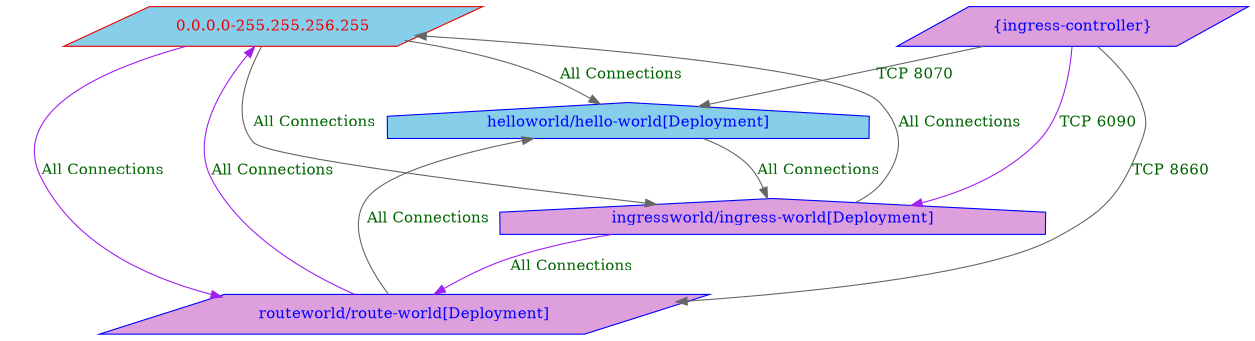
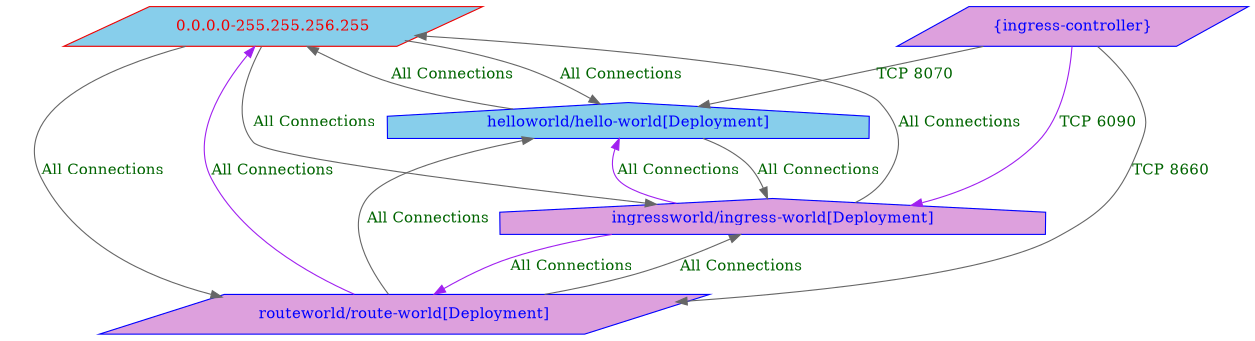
  digraph {
    node [color=blue fillcolor=plum fontcolor=blue shape=parallelogram style=filled]
    edge [color=gray40 fontcolor=darkgreen]
    n1 [color=red2 fillcolor=skyblue fontcolor=red2 label="0.0.0.0-255.255.256.255"]
    n2 [fillcolor=skyblue label="helloworld/hello-world[Deployment]" shape=house]
    n3 [label="ingressworld/ingress-world[Deployment]" shape=house]
    n4 [label="routeworld/route-world[Deployment]"]
    n5 [label="{ingress-controller}"]
    n1 -> n2 [label="All Connections"]
    n1 -> n3 [label="All Connections"]
-   n1 -> n4 [color=purple label="All Connections"]
+   n1 -> n4 [label="All Connections"]
+   n2 -> n1 [label="All Connections"]
    n2 -> n3 [label="All Connections"]
    n3 -> n1 [label="All Connections"]
+   n3 -> n2 [color=purple label="All Connections"]
    n3 -> n4 [color=purple label="All Connections"]
    n4 -> n1 [color=purple label="All Connections"]
    n4 -> n2 [label="All Connections"]
+   n4 -> n3 [label="All Connections"]
    n5 -> n2 [label="TCP 8070"]
    n5 -> n3 [color=purple label="TCP 6090"]
    n5 -> n4 [label="TCP 8660"]
  }
